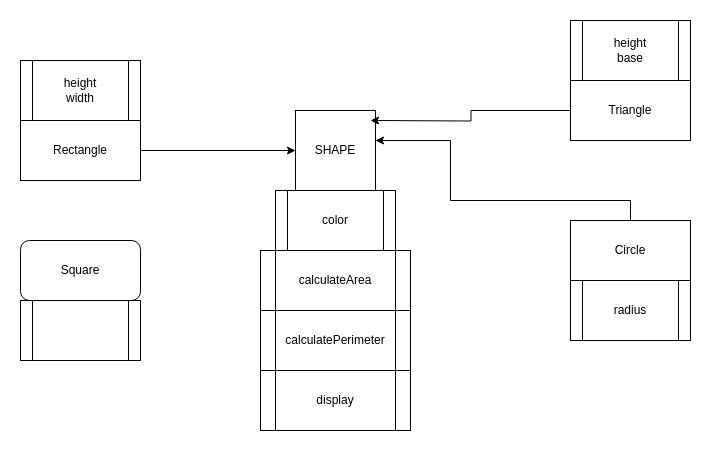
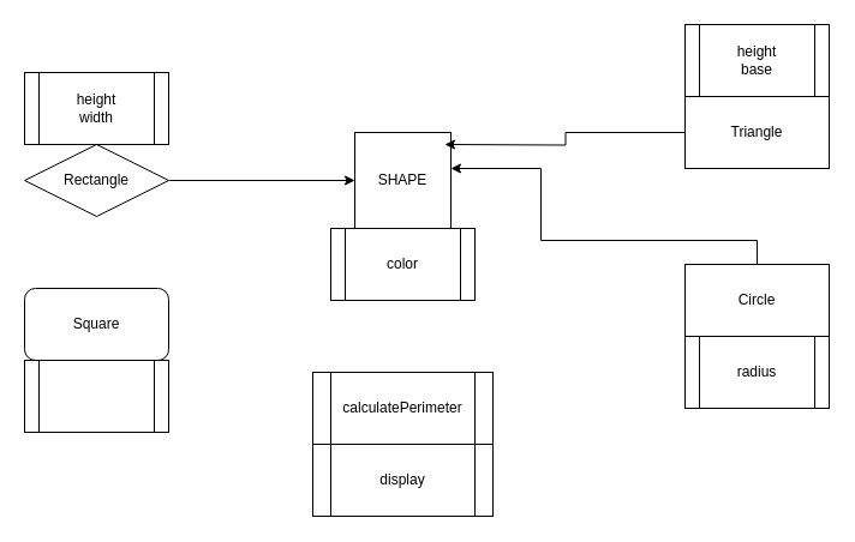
  <mxCell id="0" />
  <mxCell id="1" parent="0" />
  <mxCell id="2" value="SHAPE" style="whiteSpace=wrap;html=1;aspect=fixed;" parent="1" vertex="1"><mxGeometry x="295" y="110" width="80" height="80" as="geometry" /></mxCell>
  <mxCell id="3" value="color" style="shape=process;whiteSpace=wrap;html=1;backgroundOutline=1;" parent="1" vertex="1"><mxGeometry x="275" y="190" width="120" height="60" as="geometry" /></mxCell>
- <mxCell id="4" value="calculateArea" style="shape=process;whiteSpace=wrap;html=1;backgroundOutline=1;" parent="1" vertex="1"><mxGeometry x="260" y="250" width="150" height="60" as="geometry" /></mxCell>
- <mxCell id="5" value="Rectangle" style="rounded=0;whiteSpace=wrap;html=1;" parent="1" vertex="1"><mxGeometry x="20" y="120" width="120" height="60" as="geometry" /></mxCell>
+ <mxCell id="5" value="Rectangle" style="rhombus;whiteSpace=wrap;html=1;" parent="1" vertex="1"><mxGeometry x="20" y="120" width="120" height="60" as="geometry" /></mxCell>
  <mxCell id="6" value="" style="endArrow=classic;html=1;rounded=0;entryX=0;entryY=0.5;entryDx=0;entryDy=0;exitX=1;exitY=0.5;exitDx=0;exitDy=0;" parent="1" source="5" target="2" edge="1"><mxGeometry width="50" height="50" relative="1" as="geometry"><mxPoint x="350" y="320" as="sourcePoint" /><mxPoint x="400" y="270" as="targetPoint" /><Array as="points"><mxPoint x="290" y="150" /></Array></mxGeometry></mxCell>
  <mxCell id="7" value="&lt;div style=&quot;&quot;&gt;&lt;span style=&quot;background-color: initial;&quot;&gt;calculatePerimeter&lt;/span&gt;&lt;/div&gt;" style="shape=process;whiteSpace=wrap;html=1;backgroundOutline=1;align=center;" vertex="1" parent="1"><mxGeometry x="260" y="310" width="150" height="60" as="geometry" /></mxCell>
  <mxCell id="8" value="display" style="shape=process;whiteSpace=wrap;html=1;backgroundOutline=1;" vertex="1" parent="1"><mxGeometry x="260" y="370" width="150" height="60" as="geometry" /></mxCell>
  <mxCell id="9" value="Square" style="whiteSpace=wrap;html=1;rounded=1;" vertex="1" parent="1"><mxGeometry x="20" y="240" width="120" height="60" as="geometry" /></mxCell>
  <mxCell id="10" style="edgeStyle=orthogonalEdgeStyle;rounded=0;orthogonalLoop=1;jettySize=auto;html=1;" edge="1" parent="1" source="11"><mxGeometry relative="1" as="geometry"><mxPoint x="370" y="120" as="targetPoint" /></mxGeometry></mxCell>
  <mxCell id="11" value="Triangle" style="rounded=0;whiteSpace=wrap;html=1;" vertex="1" parent="1"><mxGeometry x="570" y="80" width="120" height="60" as="geometry" /></mxCell>
  <mxCell id="12" style="edgeStyle=orthogonalEdgeStyle;rounded=0;orthogonalLoop=1;jettySize=auto;html=1;" edge="1" parent="1" source="13" target="2"><mxGeometry relative="1" as="geometry"><mxPoint x="380" y="140" as="targetPoint" /><Array as="points"><mxPoint x="630" y="200" /><mxPoint x="450" y="200" /><mxPoint x="450" y="140" /></Array></mxGeometry></mxCell>
  <mxCell id="13" value="Circle" style="rounded=0;whiteSpace=wrap;html=1;" vertex="1" parent="1"><mxGeometry x="570" y="220" width="120" height="60" as="geometry" /></mxCell>
  <mxCell id="14" value="height&lt;br&gt;width" style="shape=process;whiteSpace=wrap;html=1;backgroundOutline=1;" vertex="1" parent="1"><mxGeometry x="20" y="60" width="120" height="60" as="geometry" /></mxCell>
  <mxCell id="15" value="" style="shape=process;whiteSpace=wrap;html=1;backgroundOutline=1;" vertex="1" parent="1"><mxGeometry x="20" y="300" width="120" height="60" as="geometry" /></mxCell>
  <mxCell id="16" value="height&lt;br&gt;base" style="shape=process;whiteSpace=wrap;html=1;backgroundOutline=1;" vertex="1" parent="1"><mxGeometry x="570" y="20" width="120" height="60" as="geometry" /></mxCell>
  <mxCell id="17" value="radius" style="shape=process;whiteSpace=wrap;html=1;backgroundOutline=1;" vertex="1" parent="1"><mxGeometry x="570" y="280" width="120" height="60" as="geometry" /></mxCell>
